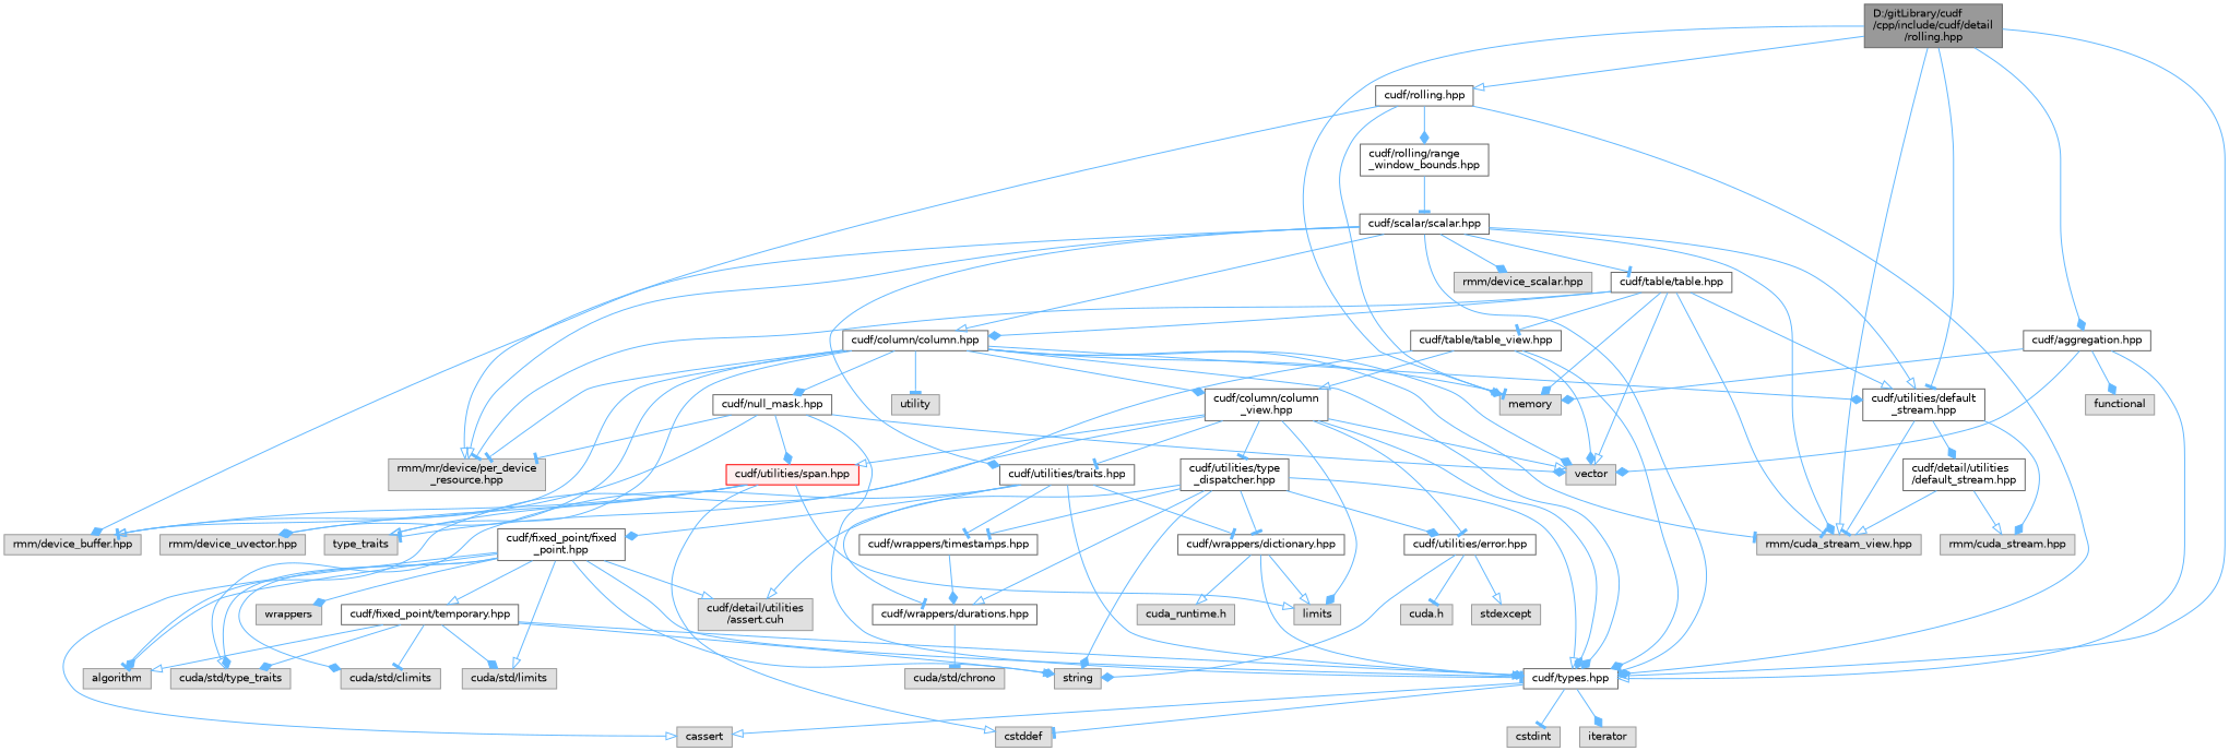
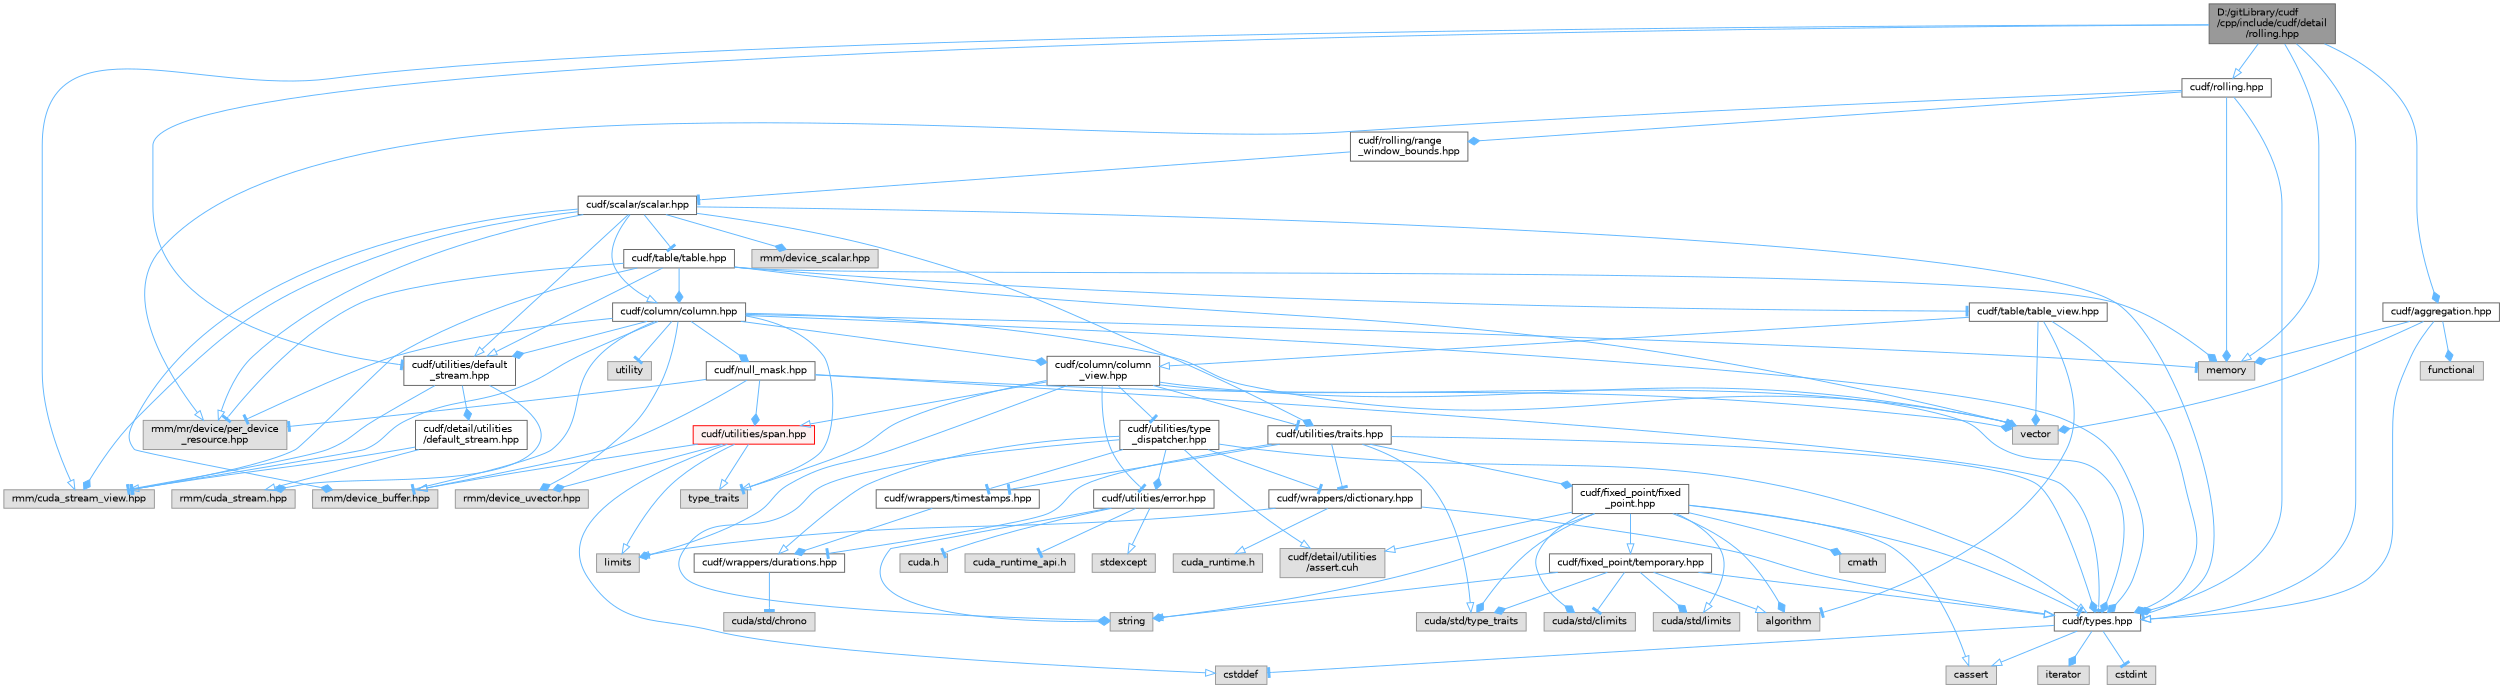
  digraph {
    node [color=grey60 fillcolor="#E0E0E0" fontname=Helvetica fontsize=10 shape=box style=filled]
    edge [arrowhead=diamond color=steelblue1 fontname=Helvetica fontsize=10 labelfontname=Helvetica labelfontsize=10 style=solid]
    n1 [color=gray40 fillcolor=grey60 fontcolor=black height=0.2 label="D:/gitLibrary/cudf\l/cpp/include/cudf/detail\l/rolling.hpp" width=0.4]
    n2 [color=grey40 fillcolor=white height=0.2 label="cudf/aggregation.hpp" width=0.4]
    n3 [color=grey40 fillcolor=white height=0.2 label="cudf/types.hpp" width=0.4]
    n4 [height=0.2 label=memory width=0.4]
    n5 [color=grey40 fillcolor=white height=0.2 label="cudf/rolling.hpp" width=0.4]
    n6 [color=grey40 fillcolor=white height=0.2 label="cudf/utilities/default\l_stream.hpp" width=0.4]
    n7 [height=0.2 label="rmm/cuda_stream_view.hpp" width=0.4]
    n8 [height=0.2 label=functional width=0.4]
    n9 [height=0.2 label=vector width=0.4]
    n10 [height=0.2 label=cassert width=0.4]
    n11 [height=0.2 label=cstddef width=0.4]
    n12 [height=0.2 label=cstdint width=0.4]
    n13 [height=0.2 label=iterator width=0.4]
    n14 [color=grey40 fillcolor=white height=0.2 label="cudf/rolling/range\l_window_bounds.hpp" width=0.4]
    n15 [height=0.2 label="rmm/mr/device/per_device\l_resource.hpp" width=0.4]
    n16 [color=grey40 fillcolor=white height=0.2 label="cudf/detail/utilities\l/default_stream.hpp" width=0.4]
    n17 [height=0.2 label="rmm/cuda_stream.hpp" width=0.4]
    n18 [color=grey40 fillcolor=white height=0.2 label="cudf/scalar/scalar.hpp" width=0.4]
    n19 [color=grey40 fillcolor=white height=0.2 label="cudf/column/column.hpp" width=0.4]
    n20 [height=0.2 label="rmm/device_buffer.hpp" width=0.4]
    n21 [color=grey40 fillcolor=white height=0.2 label="cudf/utilities/traits.hpp" width=0.4]
    n22 [color=grey40 fillcolor=white height=0.2 label="cudf/table/table.hpp" width=0.4]
    n23 [height=0.2 label="rmm/device_scalar.hpp" width=0.4]
    n24 [color=grey40 fillcolor=white height=0.2 label="cudf/column/column\l_view.hpp" width=0.4]
    n25 [height=0.2 label="rmm/device_uvector.hpp" width=0.4]
    n26 [height=0.2 label=type_traits width=0.4]
    n27 [color=grey40 fillcolor=white height=0.2 label="cudf/null_mask.hpp" width=0.4]
    n28 [height=0.2 label=utility width=0.4]
    n29 [color=grey40 fillcolor=white height=0.2 label="cudf/fixed_point/fixed\l_point.hpp" width=0.4]
    n30 [height=0.2 label="cuda/std/type_traits" width=0.4]
    n31 [color=grey40 fillcolor=white height=0.2 label="cudf/wrappers/dictionary.hpp" width=0.4]
    n32 [color=grey40 fillcolor=white height=0.2 label="cudf/wrappers/durations.hpp" width=0.4]
    n33 [color=grey40 fillcolor=white height=0.2 label="cudf/wrappers/timestamps.hpp" width=0.4]
    n34 [color=grey40 fillcolor=white height=0.2 label="cudf/table/table_view.hpp" width=0.4]
    n35 [color=grey40 fillcolor=white height=0.2 label="cudf/utilities/error.hpp" width=0.4]
    n36 [color=red fillcolor="#FFF0F0" height=0.2 label="cudf/utilities/span.hpp" width=0.4]
    n37 [height=0.2 label=limits width=0.4]
    n38 [color=grey40 fillcolor=white height=0.2 label="cudf/utilities/type\l_dispatcher.hpp" width=0.4]
    n39 [height=0.2 label="cuda.h" width=0.4]
+   n40 [height=0.2 label="cuda_runtime_api.h" width=0.4]
    n41 [height=0.2 label=stdexcept width=0.4]
    n42 [height=0.2 label=string width=0.4]
    n43 [height=0.2 label="cudf/detail/utilities\l/assert.cuh" width=0.4]
    n44 [color=grey40 fillcolor=white height=0.2 label="cudf/fixed_point/temporary.hpp" width=0.4]
    n45 [height=0.2 label="cuda/std/climits" width=0.4]
    n46 [height=0.2 label="cuda/std/limits" width=0.4]
    n47 [height=0.2 label=algorithm width=0.4]
-   n48 [height=0.2 label=wrappers width=0.4]
+   n48 [height=0.2 label=cmath width=0.4]
    n49 [height=0.2 label="cuda_runtime.h" width=0.4]
    n50 [height=0.2 label="cuda/std/chrono" width=0.4]
    n1 -> n2
    n1 -> n3 [arrowhead=onormal]
    n1 -> n4 [arrowhead=onormal]
    n1 -> n5 [arrowhead=onormal]
    n1 -> n6 [arrowhead=tee]
    n1 -> n7 [arrowhead=onormal]
    n2 -> n3 [arrowhead=onormal]
    n2 -> n4
    n2 -> n8
    n2 -> n9
    n3 -> n10 [arrowhead=onormal]
    n3 -> n11 [arrowhead=tee]
    n3 -> n12 [arrowhead=tee]
    n3 -> n13
    n5 -> n3
    n5 -> n4
    n5 -> n14
    n5 -> n15 [arrowhead=onormal]
    n6 -> n7 [arrowhead=tee]
    n6 -> n16
    n6 -> n17
    n14 -> n18 [arrowhead=tee]
    n16 -> n7 [arrowhead=onormal]
    n16 -> n17 [arrowhead=onormal]
    n18 -> n3 [arrowhead=tee]
    n18 -> n6 [arrowhead=onormal]
    n18 -> n7
    n18 -> n15 [arrowhead=onormal]
    n18 -> n19 [arrowhead=onormal]
    n18 -> n20
    n18 -> n21
    n18 -> n22 [arrowhead=tee]
    n18 -> n23
    n19 -> n3
    n19 -> n4 [arrowhead=tee]
    n19 -> n6
    n19 -> n7 [arrowhead=tee]
    n19 -> n9
    n19 -> n15 [arrowhead=tee]
    n19 -> n20 [arrowhead=tee]
    n19 -> n24
    n19 -> n25
    n19 -> n26 [arrowhead=onormal]
    n19 -> n27
    n19 -> n28 [arrowhead=tee]
    n21 -> n3
    n21 -> n29
    n21 -> n30 [arrowhead=onormal]
    n21 -> n31 [arrowhead=tee]
    n21 -> n32 [arrowhead=tee]
    n21 -> n33 [arrowhead=tee]
    n22 -> n4
    n22 -> n6 [arrowhead=onormal]
    n22 -> n7 [arrowhead=tee]
    n22 -> n9 [arrowhead=onormal]
    n22 -> n15 [arrowhead=tee]
    n22 -> n19
    n22 -> n34 [arrowhead=tee]
    n24 -> n3
    n24 -> n9 [arrowhead=onormal]
    n24 -> n21 [arrowhead=tee]
    n24 -> n26 [arrowhead=tee]
    n24 -> n35 [arrowhead=tee]
    n24 -> n36 [arrowhead=onormal]
    n24 -> n37
    n24 -> n38 [arrowhead=tee]
    n27 -> n3 [arrowhead=tee]
    n27 -> n9
    n27 -> n15 [arrowhead=tee]
    n27 -> n20 [arrowhead=onormal]
    n27 -> n36
    n29 -> n3 [arrowhead=tee]
    n29 -> n10 [arrowhead=onormal]
    n29 -> n30
    n29 -> n42 [arrowhead=onormal]
    n29 -> n43 [arrowhead=onormal]
    n29 -> n44 [arrowhead=onormal]
    n29 -> n45
    n29 -> n46 [arrowhead=onormal]
    n29 -> n47
    n29 -> n48
    n31 -> n3 [arrowhead=onormal]
    n31 -> n37 [arrowhead=onormal]
    n31 -> n49 [arrowhead=onormal]
    n32 -> n50 [arrowhead=tee]
    n33 -> n32
    n34 -> n3
    n34 -> n9
    n34 -> n24 [arrowhead=onormal]
    n34 -> n47 [arrowhead=tee]
    n35 -> n39 [arrowhead=tee]
+   n35 -> n40 [arrowhead=tee]
    n35 -> n41 [arrowhead=onormal]
    n35 -> n42
    n36 -> n11 [arrowhead=onormal]
    n36 -> n20 [arrowhead=onormal]
    n36 -> n25
    n36 -> n26 [arrowhead=onormal]
    n36 -> n37 [arrowhead=onormal]
    n38 -> n3 [arrowhead=onormal]
    n38 -> n31 [arrowhead=tee]
    n38 -> n32 [arrowhead=onormal]
    n38 -> n33 [arrowhead=tee]
    n38 -> n35
    n38 -> n42
    n38 -> n43 [arrowhead=onormal]
    n44 -> n3 [arrowhead=onormal]
    n44 -> n30
    n44 -> n42
    n44 -> n45 [arrowhead=tee]
    n44 -> n46
    n44 -> n47 [arrowhead=onormal]
  }
